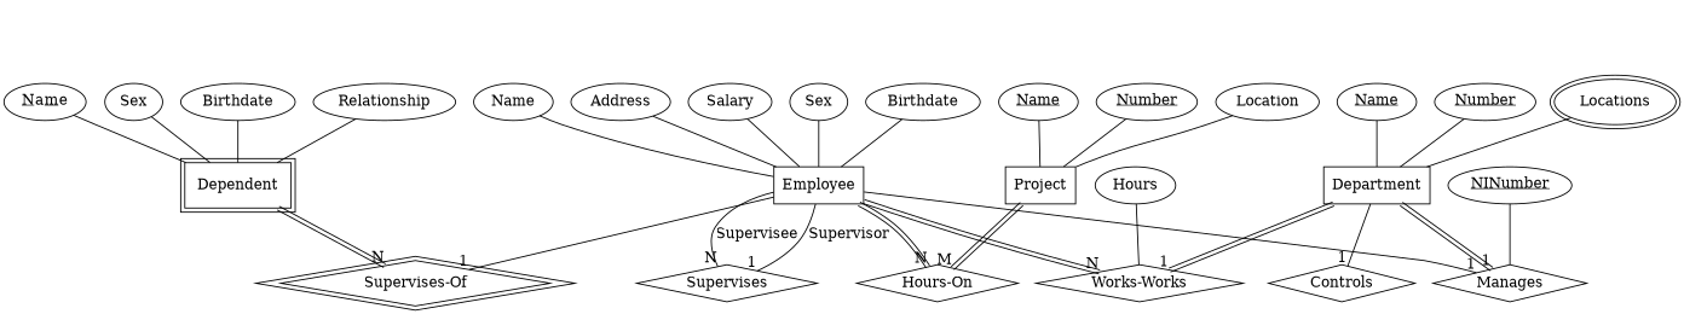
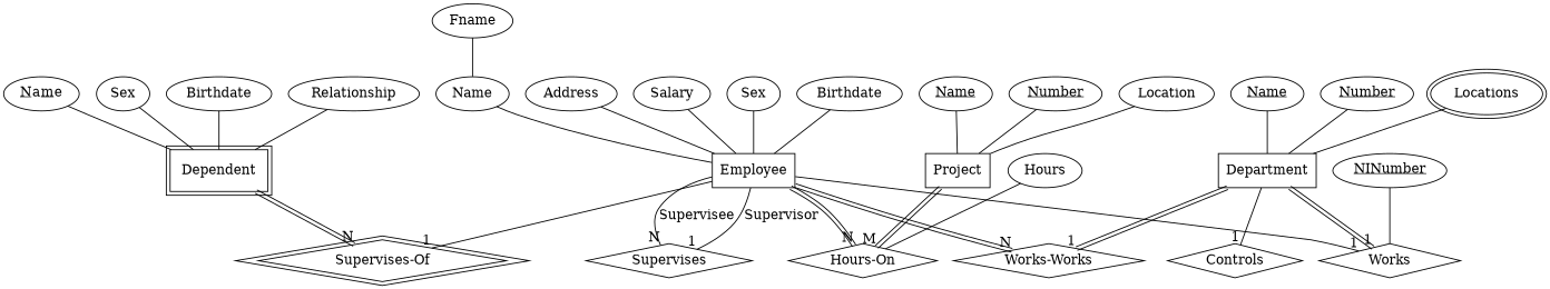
  graph {
    repulsiveforce=4
    smoothing=spring
    node [shape=oval]
    n1 [label=Employee shape=box]
    n2 [label=Supervises shape=diamond]
    n3 [label="Supervises-Of" peripheries=2 shape=diamond]
    n4 [label="Hours-On" shape=diamond]
-   n5 [label=Manages shape=diamond]
+   n5 [label=Works shape=diamond]
    n6 [label="Works-Works" shape=diamond]
    n7 [label=Department shape=box]
    n8 [label=Controls shape=diamond]
    n9 [label=Project shape=box]
    n10 [label=Dependent peripheries=2 shape=box]
    n11 [label=Name]
+   n12 [label=Fname]
    n13 [label=Address]
    n14 [label=<<U>NINumber</U>>]
    n15 [label=Salary]
    n16 [label=Sex]
    n17 [label=Birthdate]
    n18 [label=<<U>Name</U>>]
    n19 [label=<<U>Number</U>>]
    n20 [label=Locations peripheries=2]
    n21 [label=<<U>Name</U>>]
    n22 [label=<<U>Number</U>>]
    n23 [label=Location]
    n24 [label=<<U>N</U>a<U>m</U>e>]
    n25 [label=Sex]
    n26 [label=Birthdate]
    n27 [label=Relationship]
    n28 [label=Hours]
    n1 -- n2 [headlabel=N label=Supervisee labeldistance=1.5]
    n1 -- n2 [headlabel=1 label=Supervisor labeldistance=1.5]
    n1 -- n3 [headlabel=1 labeldistance=1.5]
    n1 -- n4 [color="black:invis:black" headlabel=N labeldistance=1.5]
    n1 -- n5 [headlabel=1 labeldistance=1.5]
    n1 -- n6 [color="black:invis:black" headlabel=N labeldistance=1.5]
    n7 -- n5 [color="black:invis:black" headlabel=1 labeldistance=1.5]
    n7 -- n6 [color="black:invis:black" headlabel=1 labeldistance=1.5]
    n7 -- n8 [headlabel=1 labeldistance=1.5]
    n9 -- n4 [color="black:invis:black" headlabel=M labeldistance=1.5]
    n10 -- n3 [color="black:invis:black" headlabel=N labeldistance=1.5]
    n11 -- n1
+   n12 -- n11
    n13 -- n1
    n14 -- n5
    n15 -- n1
    n16 -- n1
    n17 -- n1
    n18 -- n7
    n19 -- n7
    n20 -- n7
    n21 -- n9
    n22 -- n9
    n23 -- n9
    n24 -- n10
    n25 -- n10
    n26 -- n10
    n27 -- n10
-   n28 -- n6
+   n28 -- n4
  }
